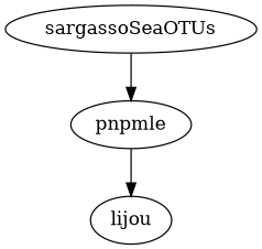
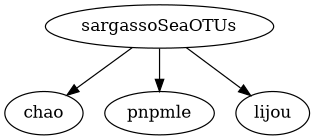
  digraph {
    node [function=richest]
    sargassoSeaOTUs [expression="get('cps')" function=""]
+   chao [function=chao]
    pnpmle [by=100 end=5000 method="'pnpmle'"]
    lijou [by=100 end=5000 method="'lijou'"]
+   sargassoSeaOTUs -> chao
    sargassoSeaOTUs -> pnpmle
-   pnpmle -> lijou
+   sargassoSeaOTUs -> lijou
  }
